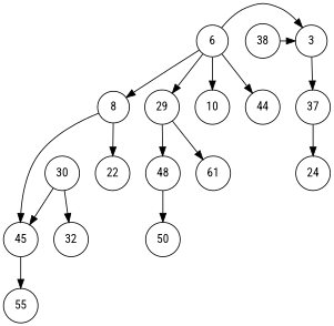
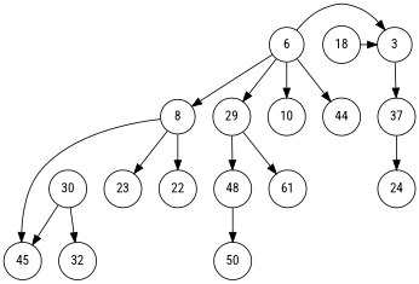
  digraph {
    fontname="Roboto Condensed"
    node [fontname="Roboto Condensed" shape=circle]
    edge [fontname="Roboto Condensed"]
    n1 [label=45]
    n2 [label=32]
    n3 [label=30]
+   n4 [label=23]
    n5 [label=22]
    n6 [label=48]
    n7 [label=61]
    n8 [label=8]
    n9 [label=29]
    n10 [label=10]
    n11 [label=44]
-   n12 [label=38]
+   n12 [label=18]
    n13 [label=3]
    n14 [label=6]
-   n15 [label=55]
    n16 [label=50]
    n17 [label=37]
    n18 [label=24]
    subgraph sub_1 {
      rank=same
      n1
      n2
    }
    subgraph sub_2 {
      rank=same
      n3
+     n4
      n5
    }
    subgraph sub_3 {
      rank=same
      n6
      n7
    }
    subgraph sub_4 {
      rank=same
      n8
      n9
      n10
      n11
    }
    subgraph sub_5 {
      rank=same
      n12
      n13
      n14
    }
    n1 -> n2 [style=invis]
-   n1 -> n15
    n3 -> n1
    n3 -> n2
+   n3 -> n4 [style=invis]
+   n4 -> n5 [style=invis]
    n6 -> n7 [style=invis]
    n6 -> n16
    n8 -> n1
+   n8 -> n4
    n8 -> n5
    n8 -> n9 [style=invis]
    n9 -> n6
    n9 -> n7
    n9 -> n10 [style=invis]
    n10 -> n11 [style=invis]
    n12 -> n13
    n13 -> n17
    n14 -> n8
    n14 -> n9
    n14 -> n10
    n14 -> n11
    n14 -> n13
    n17 -> n18
  }
